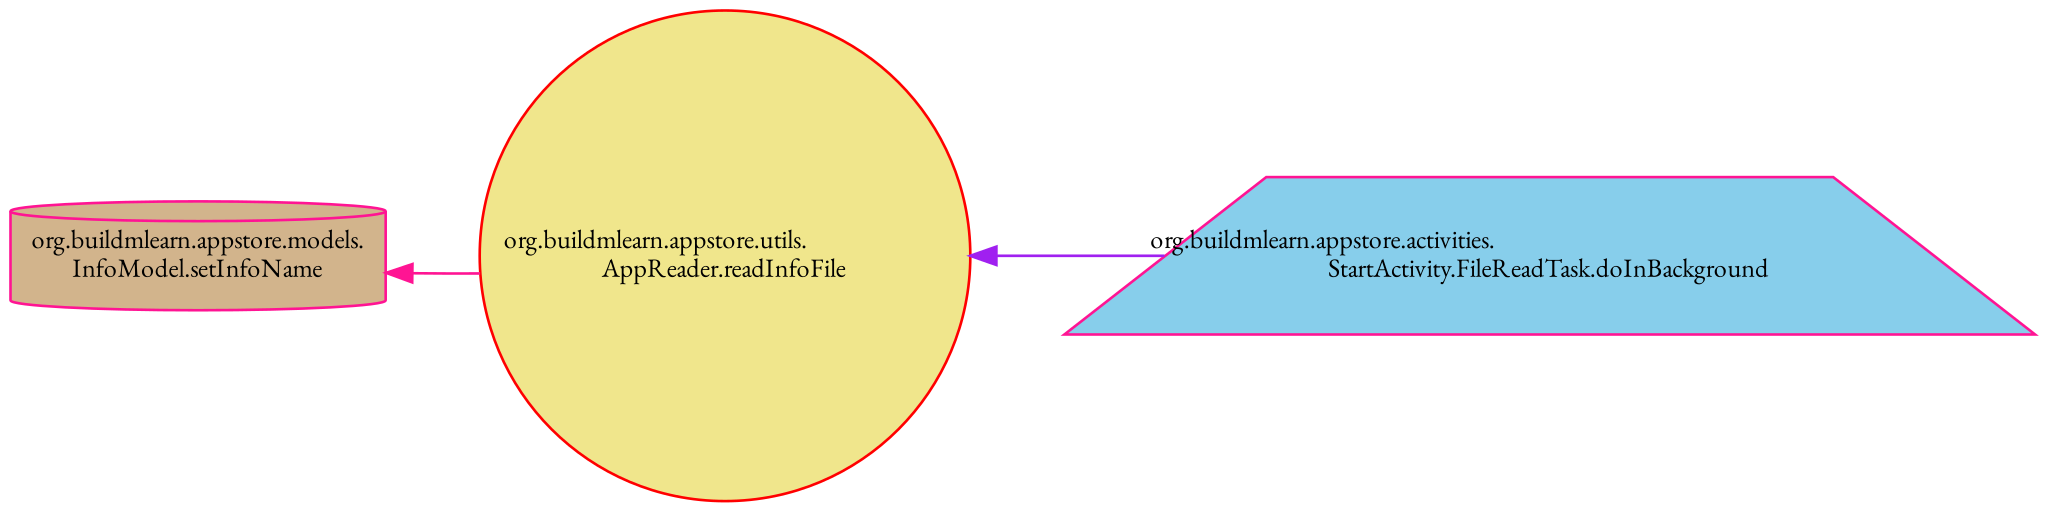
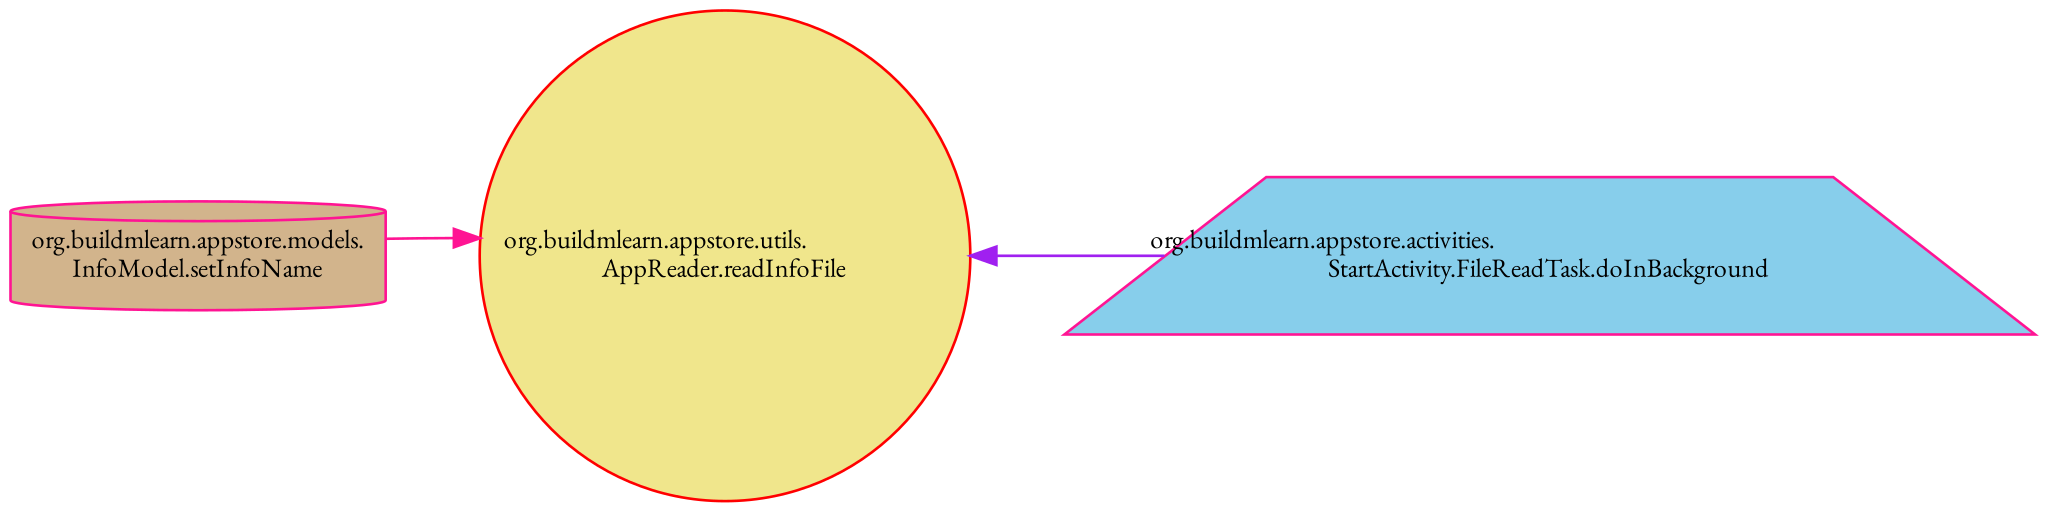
  digraph {
    rankdir=LR
    fontname="EB Garamond"
    node [color=deeppink fontname="EB Garamond" fontsize=10 style=filled]
    edge [dir=back fontname="EB Garamond" fontsize=10 labelfontname=Helvetica labelfontsize=10 style=solid]
    n1 [fillcolor=tan fontcolor=black height=0.2 label="org.buildmlearn.appstore.models.\lInfoModel.setInfoName" shape=cylinder width=0.4]
    n2 [color=red height=0.2 label="org.buildmlearn.appstore.utils.\lAppReader.readInfoFile" shape=circle width=0.4 fillcolor=khaki]
    n3 [height=0.2 label="org.buildmlearn.appstore.activities.\lStartActivity.FileReadTask.doInBackground" shape=trapezium width=0.4 fillcolor=skyblue]
-   n1 -> n2 [color=deeppink]
+   n2 -> n1 [color=deeppink]
    n2 -> n3 [color=purple]
  }
